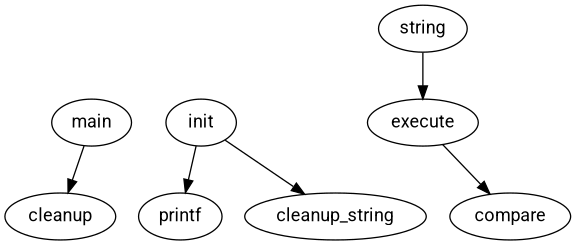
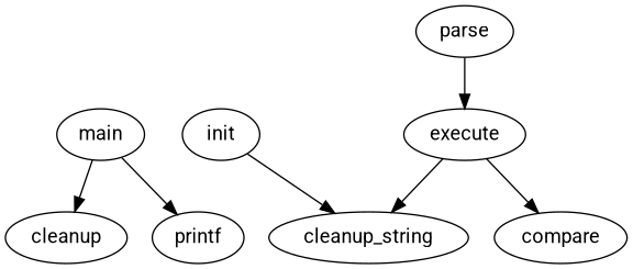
  digraph {
    fontname=Roboto
    node [fontname=Roboto]
    edge [fontname=Roboto]
    main
    cleanup
    printf
-   parse [label=string]
+   parse
    execute
    n6 [label=cleanup_string]
    compare
    init
    main -> cleanup
-   init -> printf
+   main -> printf
    parse -> execute
+   execute -> n6
    execute -> compare
    init -> n6
  }
